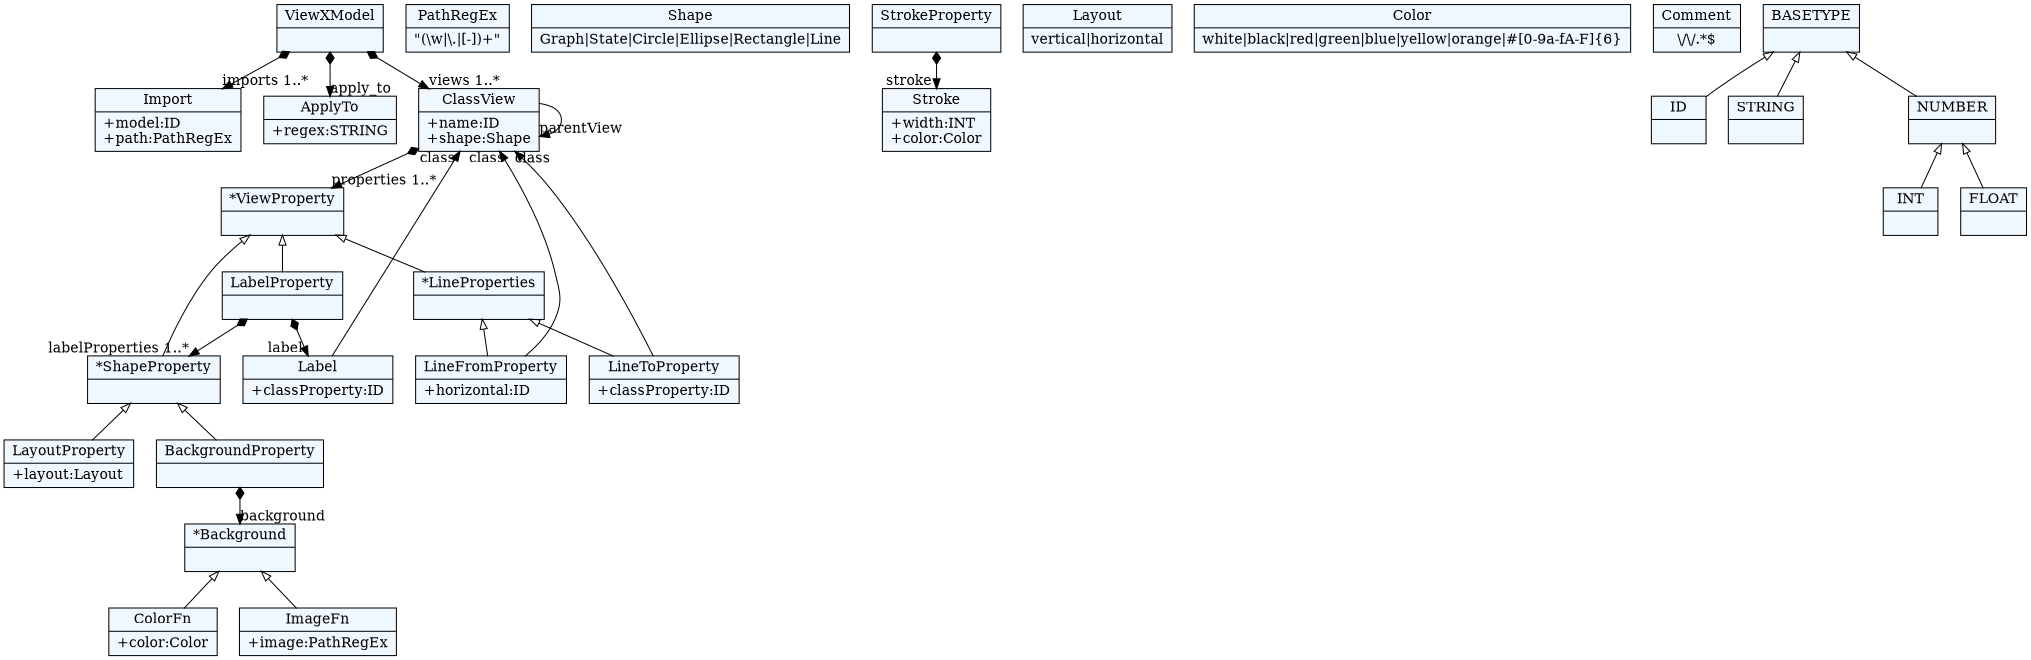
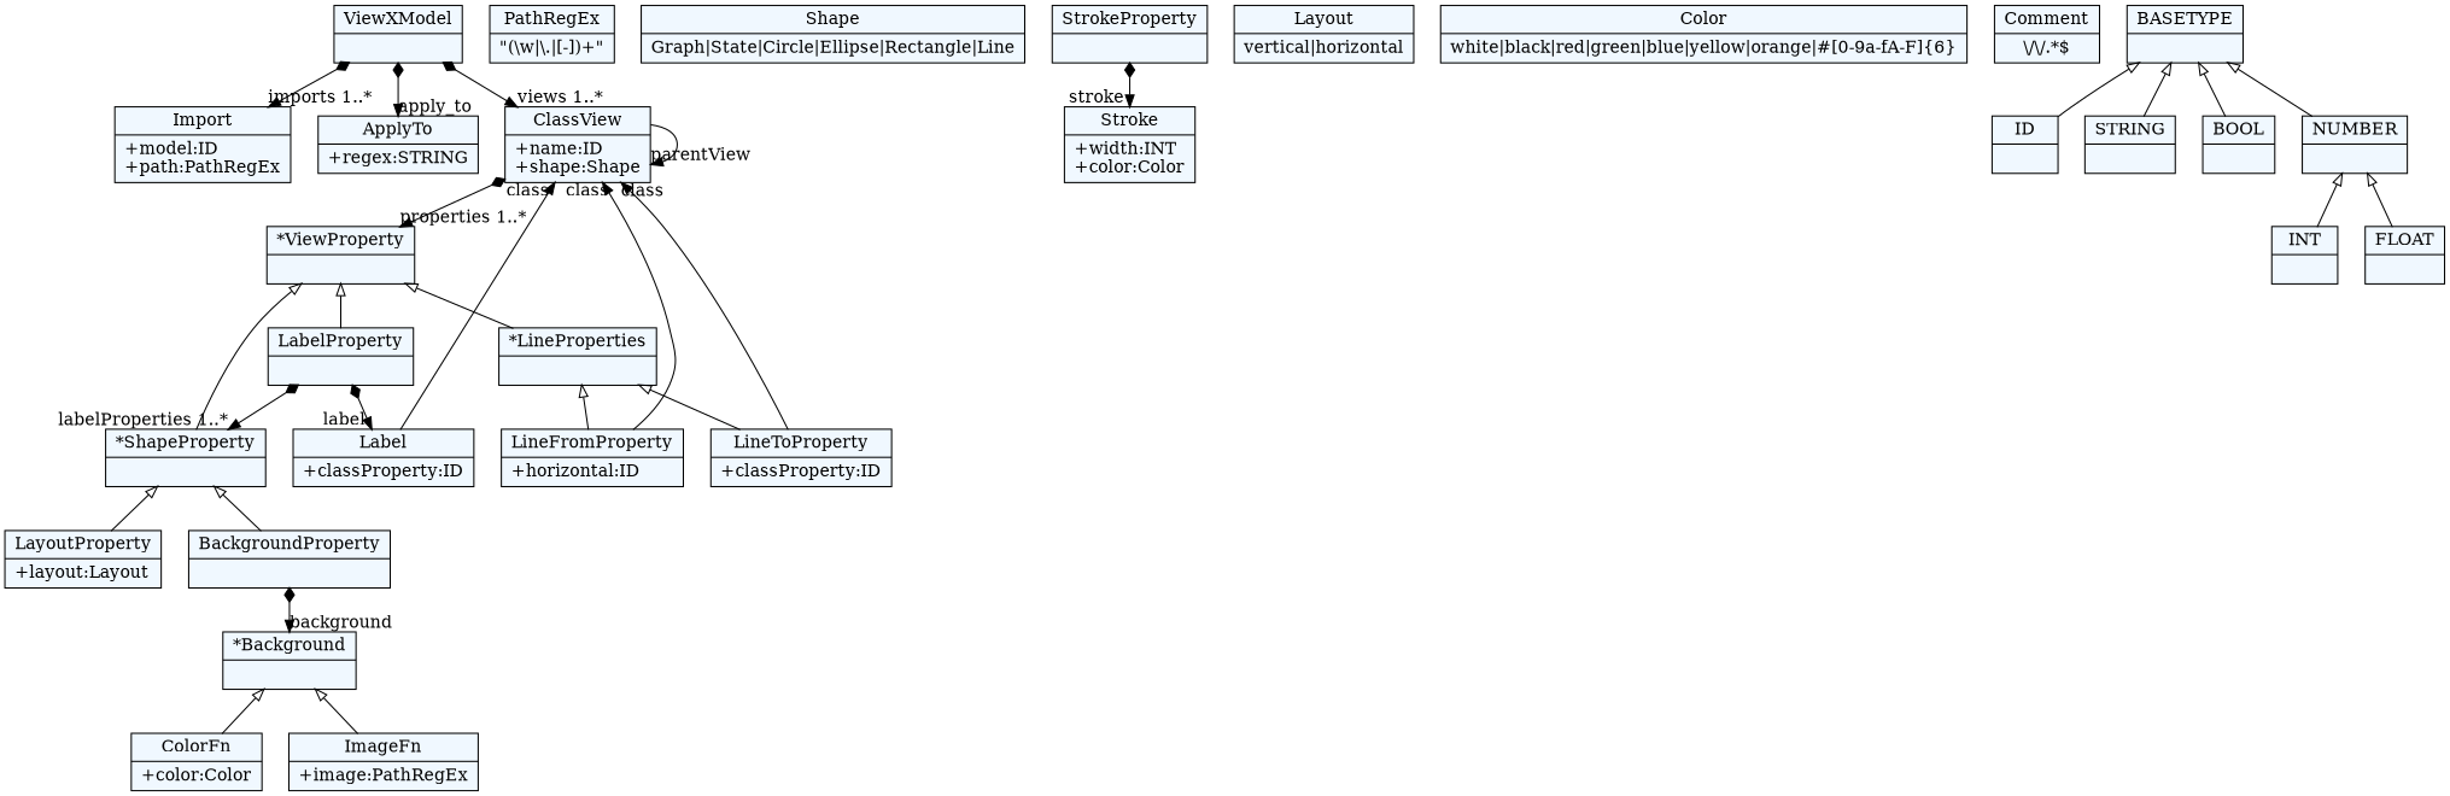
  digraph {
    fontname="Bitstream Vera Sans"
    fontsize=8
    nodesep=0.3
    node [fillcolor=aliceblue shape=record style=filled]
    edge [arrowtail=empty dir=back]
    n1 [label="{ViewXModel|}"]
    n2 [label="{Import|+model:ID\l+path:PathRegEx\l}"]
    n3 [label="{ApplyTo|+regex:STRING\l}"]
    n4 [label="{ClassView|+name:ID\l+shape:Shape\l}"]
    n5 [label="{*ViewProperty|}"]
    n6 [label="{*ShapeProperty|}"]
    n7 [label="{LabelProperty|}"]
    n8 [label="{*LineProperties|}"]
    n9 [label="{PathRegEx|\"(\\w\|\\.\|[-])+\"}"]
    n10 [label="{LayoutProperty|+layout:Layout\l}"]
    n11 [label="{BackgroundProperty|}"]
    n12 [label="{Label|+classProperty:ID\l}"]
    n13 [label="{LineFromProperty|+horizontal:ID\l}"]
    n14 [label="{LineToProperty|+classProperty:ID\l}"]
    n15 [label="{Shape|Graph\|State\|Circle\|Ellipse\|Rectangle\|Line}"]
    n16 [label="{*Background|}"]
    n17 [label="{StrokeProperty|}"]
    n18 [label="{Stroke|+width:INT\l+color:Color\l}"]
    n19 [label="{ColorFn|+color:Color\l}"]
    n20 [label="{ImageFn|+image:PathRegEx\l}"]
    n21 [label="{Layout|vertical\|horizontal}"]
    n22 [label="{Color|white\|black\|red\|green\|blue\|yellow\|orange\|#[0-9a-fA-F]\{6\}}"]
    n23 [label="{Comment|\\/\\/.*$}"]
    n24 [label="{ID|}"]
    n25 [label="{STRING|}"]
+   n26 [label="{BOOL|}"]
    n27 [label="{INT|}"]
    n28 [label="{FLOAT|}"]
    n29 [label="{NUMBER|}"]
    n30 [label="{BASETYPE|}"]
    n1 -> n2 [arrowtail=diamond dir=both headlabel="imports 1..*"]
    n1 -> n3 [arrowtail=diamond dir=both headlabel="apply_to "]
    n1 -> n4 [arrowtail=diamond dir=both headlabel="views 1..*"]
    n4 -> n4 [dir=black headlabel="parentView "]
    n4 -> n5 [arrowtail=diamond dir=both headlabel="properties 1..*"]
    n5 -> n6
    n5 -> n7
    n5 -> n8
    n6 -> n10
    n6 -> n11
    n7 -> n6 [arrowtail=diamond dir=both headlabel="labelProperties 1..*"]
    n7 -> n12 [arrowtail=diamond dir=both headlabel="label "]
    n8 -> n13
    n8 -> n14
    n11 -> n16 [arrowtail=diamond dir=both headlabel="background "]
    n12 -> n4 [dir=black headlabel="class "]
    n13 -> n4 [dir=black headlabel="class "]
    n14 -> n4 [dir=black headlabel="class "]
    n16 -> n19
    n16 -> n20
    n17 -> n18 [arrowtail=diamond dir=both headlabel="stroke "]
    n29 -> n27
    n29 -> n28
    n30 -> n24
    n30 -> n25
+   n30 -> n26
    n30 -> n29
  }
